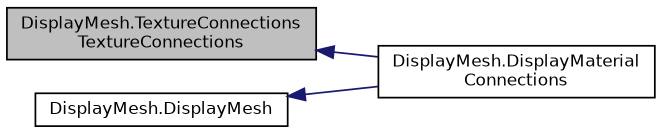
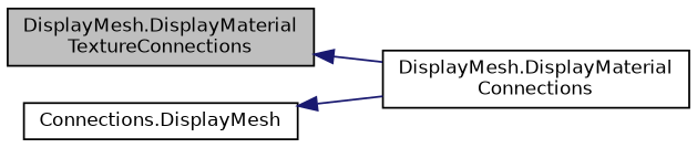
  digraph {
    rankdir=LR
    node [color=black fillcolor=white fontname=Helvetica fontsize=10 shape=record style=filled]
    edge [color=midnightblue dir=back fontname=Helvetica fontsize=10 labelfontname=Helvetica labelfontsize=10 style=solid]
-   n1 [fillcolor=grey75 fontcolor=black height=0.2 label="DisplayMesh.TextureConnections\lTextureConnections" width=0.4]
+   n1 [fillcolor=grey75 fontcolor=black height=0.2 label="DisplayMesh.DisplayMaterial\lTextureConnections" width=0.4]
    n2 [height=0.2 label="DisplayMesh.DisplayMaterial\lConnections" width=0.4]
-   n3 [height=0.2 label="DisplayMesh.DisplayMesh" width=0.4]
+   n3 [height=0.2 label="Connections.DisplayMesh" width=0.4]
    n1 -> n2
    n3 -> n2
  }
